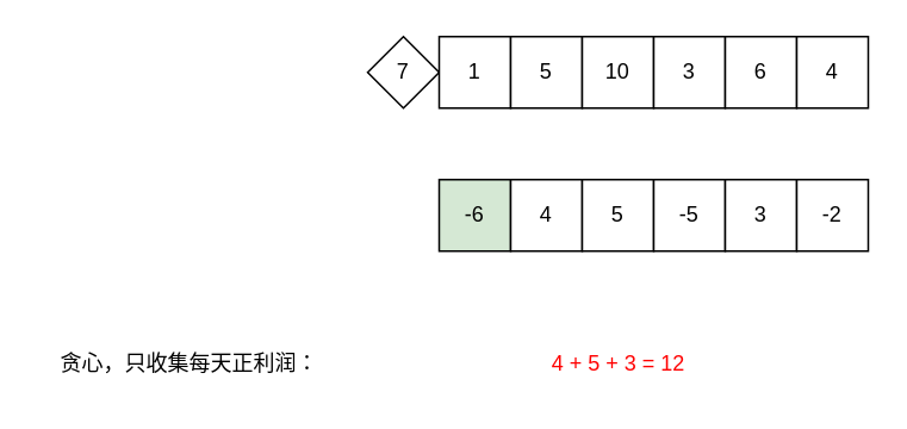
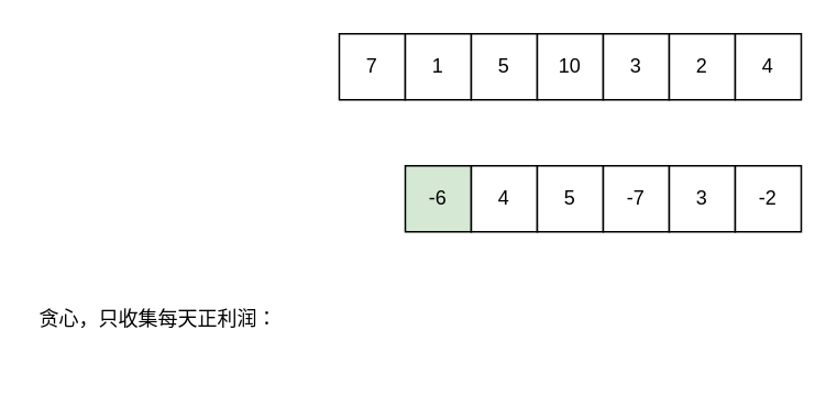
  <mxCell id="0" />
  <mxCell id="1" parent="0" />
- <mxCell id="2" value="7" style="rhombus;whiteSpace=wrap;html=1;aspect=fixed;" vertex="1" parent="1"><mxGeometry x="205" y="20" width="40" height="40" as="geometry" /></mxCell>
+ <mxCell id="2" value="7" style="whiteSpace=wrap;html=1;aspect=fixed;" vertex="1" parent="1"><mxGeometry x="205" y="20" width="40" height="40" as="geometry" /></mxCell>
  <mxCell id="3" value="1" style="whiteSpace=wrap;html=1;aspect=fixed;" vertex="1" parent="1"><mxGeometry x="245" y="20" width="40" height="40" as="geometry" /></mxCell>
  <mxCell id="4" value="5" style="whiteSpace=wrap;html=1;aspect=fixed;" vertex="1" parent="1"><mxGeometry x="285" y="20" width="40" height="40" as="geometry" /></mxCell>
  <mxCell id="5" value="10" style="whiteSpace=wrap;html=1;aspect=fixed;" vertex="1" parent="1"><mxGeometry x="325" y="20" width="40" height="40" as="geometry" /></mxCell>
  <mxCell id="6" value="3" style="whiteSpace=wrap;html=1;aspect=fixed;" vertex="1" parent="1"><mxGeometry x="365" y="20" width="40" height="40" as="geometry" /></mxCell>
- <mxCell id="7" value="6" style="whiteSpace=wrap;html=1;aspect=fixed;" vertex="1" parent="1"><mxGeometry x="405" y="20" width="40" height="40" as="geometry" /></mxCell>
+ <mxCell id="7" value="2" style="whiteSpace=wrap;html=1;aspect=fixed;" vertex="1" parent="1"><mxGeometry x="405" y="20" width="40" height="40" as="geometry" /></mxCell>
  <mxCell id="8" value="4" style="whiteSpace=wrap;html=1;aspect=fixed;" vertex="1" parent="1"><mxGeometry x="445" y="20" width="40" height="40" as="geometry" /></mxCell>
  <mxCell id="9" value="-6" style="whiteSpace=wrap;html=1;aspect=fixed;fillColor=#d5e8d4;" vertex="1" parent="1"><mxGeometry x="245" y="100" width="40" height="40" as="geometry" /></mxCell>
  <mxCell id="10" value="4" style="whiteSpace=wrap;html=1;aspect=fixed;" vertex="1" parent="1"><mxGeometry x="285" y="100" width="40" height="40" as="geometry" /></mxCell>
  <mxCell id="11" value="5" style="whiteSpace=wrap;html=1;aspect=fixed;" vertex="1" parent="1"><mxGeometry x="325" y="100" width="40" height="40" as="geometry" /></mxCell>
- <mxCell id="12" value="-5" style="whiteSpace=wrap;html=1;aspect=fixed;" vertex="1" parent="1"><mxGeometry x="365" y="100" width="40" height="40" as="geometry" /></mxCell>
+ <mxCell id="12" value="-7" style="whiteSpace=wrap;html=1;aspect=fixed;" vertex="1" parent="1"><mxGeometry x="365" y="100" width="40" height="40" as="geometry" /></mxCell>
  <mxCell id="13" value="3" style="whiteSpace=wrap;html=1;aspect=fixed;" vertex="1" parent="1"><mxGeometry x="405" y="100" width="40" height="40" as="geometry" /></mxCell>
  <mxCell id="14" value="-2" style="whiteSpace=wrap;html=1;aspect=fixed;" vertex="1" parent="1"><mxGeometry x="445" y="100" width="40" height="40" as="geometry" /></mxCell>
- <mxCell id="15" value="贪心，只收集每天正利润：" style="text;html=1;align=center;verticalAlign=middle;resizable=0;points=[];autosize=1;strokeColor=none;fillColor=none;" vertex="1" parent="1"><mxGeometry x="20" y="188" width="170" height="30" as="geometry" /></mxCell>
- <mxCell id="16" value="4 + 5 + 3 = 12" style="text;html=1;align=center;verticalAlign=middle;resizable=0;points=[];autosize=1;strokeColor=none;fillColor=none;fontColor=#FF0000;" vertex="1" parent="1"><mxGeometry x="295" y="188" width="100" height="30" as="geometry" /></mxCell>
+ <mxCell id="15" value="贪心，只收集每天正利润：" style="text;html=1;align=center;verticalAlign=middle;resizable=0;points=[];autosize=1;strokeColor=none;fillColor=none;" vertex="1" parent="1"><mxGeometry x="10" y="178" width="170" height="30" as="geometry" /></mxCell>
